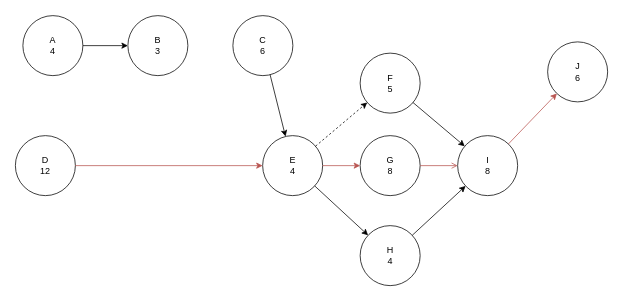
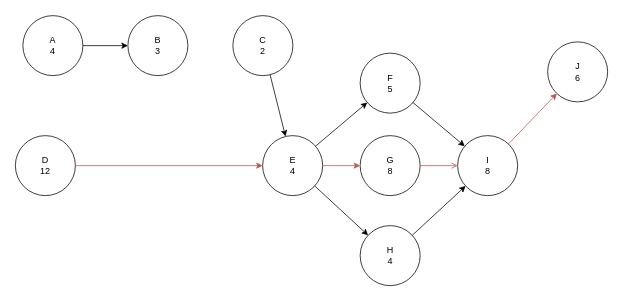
  <mxCell id="0" />
  <mxCell id="1" parent="0" />
  <mxCell id="2" value="A&lt;br&gt;4" style="ellipse;whiteSpace=wrap;html=1;aspect=fixed;" vertex="1" parent="1"><mxGeometry x="30" y="20" width="80" height="80" as="geometry" /></mxCell>
  <mxCell id="3" value="B&lt;br&gt;3" style="ellipse;whiteSpace=wrap;html=1;aspect=fixed;" vertex="1" parent="1"><mxGeometry x="170" y="20" width="80" height="80" as="geometry" /></mxCell>
  <mxCell id="4" value="G&lt;br&gt;8" style="ellipse;whiteSpace=wrap;html=1;aspect=fixed;" vertex="1" parent="1"><mxGeometry x="479.7" y="180" width="80" height="80" as="geometry" /></mxCell>
  <mxCell id="5" value="J&lt;br&gt;6" style="ellipse;whiteSpace=wrap;html=1;aspect=fixed;" vertex="1" parent="1"><mxGeometry x="729.7" y="55" width="80" height="80" as="geometry" /></mxCell>
  <mxCell id="6" value="E&lt;br&gt;4" style="ellipse;whiteSpace=wrap;html=1;aspect=fixed;" vertex="1" parent="1"><mxGeometry x="349.7" y="180" width="80" height="80" as="geometry" /></mxCell>
  <mxCell id="7" value="H&lt;br&gt;4" style="ellipse;whiteSpace=wrap;html=1;aspect=fixed;" vertex="1" parent="1"><mxGeometry x="479.7" y="300" width="80" height="80" as="geometry" /></mxCell>
  <mxCell id="8" value="I&lt;br&gt;8" style="ellipse;whiteSpace=wrap;html=1;aspect=fixed;" vertex="1" parent="1"><mxGeometry x="609.7" y="180" width="80" height="80" as="geometry" /></mxCell>
- <mxCell id="9" value="C&lt;br&gt;6" style="ellipse;whiteSpace=wrap;html=1;aspect=fixed;" vertex="1" parent="1"><mxGeometry x="310" y="20" width="80" height="80" as="geometry" /></mxCell>
+ <mxCell id="9" value="C&lt;br&gt;2" style="ellipse;whiteSpace=wrap;html=1;aspect=fixed;" vertex="1" parent="1"><mxGeometry x="310" y="20" width="80" height="80" as="geometry" /></mxCell>
  <mxCell id="10" value="D&lt;br&gt;12" style="ellipse;whiteSpace=wrap;html=1;aspect=fixed;" vertex="1" parent="1"><mxGeometry x="20" y="180" width="80" height="80" as="geometry" /></mxCell>
  <mxCell id="11" value="F&lt;br&gt;5" style="ellipse;whiteSpace=wrap;html=1;aspect=fixed;" vertex="1" parent="1"><mxGeometry x="479.7" y="70" width="80" height="80" as="geometry" /></mxCell>
  <mxCell id="12" value="" style="endArrow=classic;html=1;fillColor=#f8cecc;strokeColor=#b85450;" edge="1" parent="1" source="10" target="6"><mxGeometry width="50" height="50" relative="1" as="geometry"><mxPoint x="180" y="340" as="sourcePoint" /><mxPoint x="230" y="290" as="targetPoint" /></mxGeometry></mxCell>
  <mxCell id="13" value="" style="endArrow=classic;html=1;" edge="1" parent="1" source="2" target="3"><mxGeometry width="50" height="50" relative="1" as="geometry"><mxPoint x="190" y="350" as="sourcePoint" /><mxPoint x="240" y="300" as="targetPoint" /></mxGeometry></mxCell>
  <mxCell id="14" value="" style="endArrow=classic;html=1;" edge="1" parent="1" source="9" target="6"><mxGeometry width="50" height="50" relative="1" as="geometry"><mxPoint x="330" y="96.065" as="sourcePoint" /><mxPoint x="212.7" y="310" as="targetPoint" /></mxGeometry></mxCell>
- <mxCell id="15" value="" style="endArrow=classic;html=1;dashed=1;" edge="1" parent="1" source="6" target="11"><mxGeometry width="50" height="50" relative="1" as="geometry"><mxPoint x="172.7" y="370" as="sourcePoint" /><mxPoint x="222.7" y="320" as="targetPoint" /></mxGeometry></mxCell>
+ <mxCell id="15" value="" style="endArrow=classic;html=1;" edge="1" parent="1" source="6" target="11"><mxGeometry width="50" height="50" relative="1" as="geometry"><mxPoint x="172.7" y="370" as="sourcePoint" /><mxPoint x="222.7" y="320" as="targetPoint" /></mxGeometry></mxCell>
  <mxCell id="16" value="" style="endArrow=classic;html=1;fillColor=#f8cecc;strokeColor=#b85450;" edge="1" parent="1" source="6" target="4"><mxGeometry width="50" height="50" relative="1" as="geometry"><mxPoint x="182.7" y="380" as="sourcePoint" /><mxPoint x="232.7" y="330" as="targetPoint" /></mxGeometry></mxCell>
  <mxCell id="17" value="" style="endArrow=open;html=1;fillColor=#f8cecc;strokeColor=#b85450;" edge="1" parent="1" source="4" target="8"><mxGeometry width="50" height="50" relative="1" as="geometry"><mxPoint x="192.7" y="390" as="sourcePoint" /><mxPoint x="242.7" y="340" as="targetPoint" /></mxGeometry></mxCell>
  <mxCell id="18" value="" style="endArrow=classic;html=1;" edge="1" parent="1" source="6" target="7"><mxGeometry width="50" height="50" relative="1" as="geometry"><mxPoint x="202.7" y="400" as="sourcePoint" /><mxPoint x="252.7" y="350" as="targetPoint" /></mxGeometry></mxCell>
  <mxCell id="19" value="" style="endArrow=classic;html=1;" edge="1" parent="1" source="11" target="8"><mxGeometry width="50" height="50" relative="1" as="geometry"><mxPoint x="212.7" y="410" as="sourcePoint" /><mxPoint x="262.7" y="360" as="targetPoint" /></mxGeometry></mxCell>
  <mxCell id="20" value="" style="endArrow=classic;html=1;" edge="1" parent="1" source="7" target="8"><mxGeometry width="50" height="50" relative="1" as="geometry"><mxPoint x="222.7" y="420" as="sourcePoint" /><mxPoint x="272.7" y="370" as="targetPoint" /></mxGeometry></mxCell>
  <mxCell id="21" value="" style="endArrow=classic;html=1;fillColor=#f8cecc;strokeColor=#b85450;" edge="1" parent="1" source="8" target="5"><mxGeometry width="50" height="50" relative="1" as="geometry"><mxPoint x="232.7" y="430" as="sourcePoint" /><mxPoint x="282.7" y="380" as="targetPoint" /></mxGeometry></mxCell>
